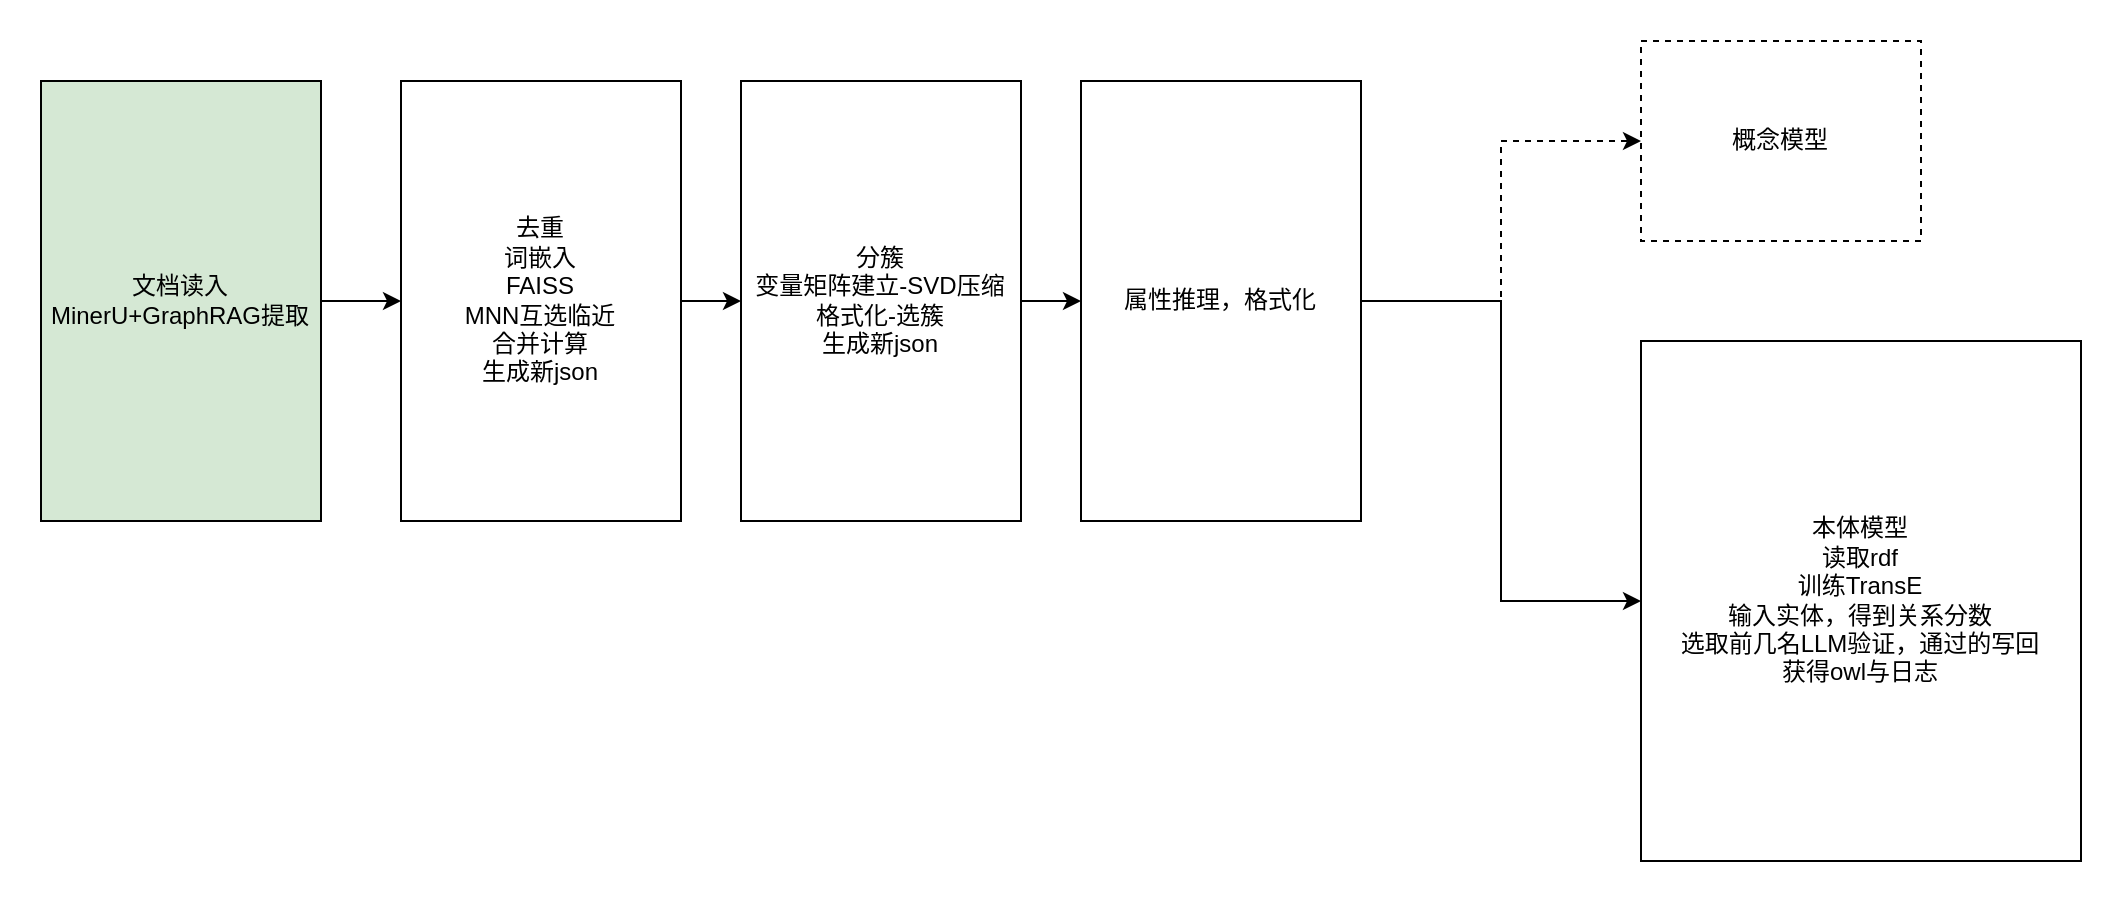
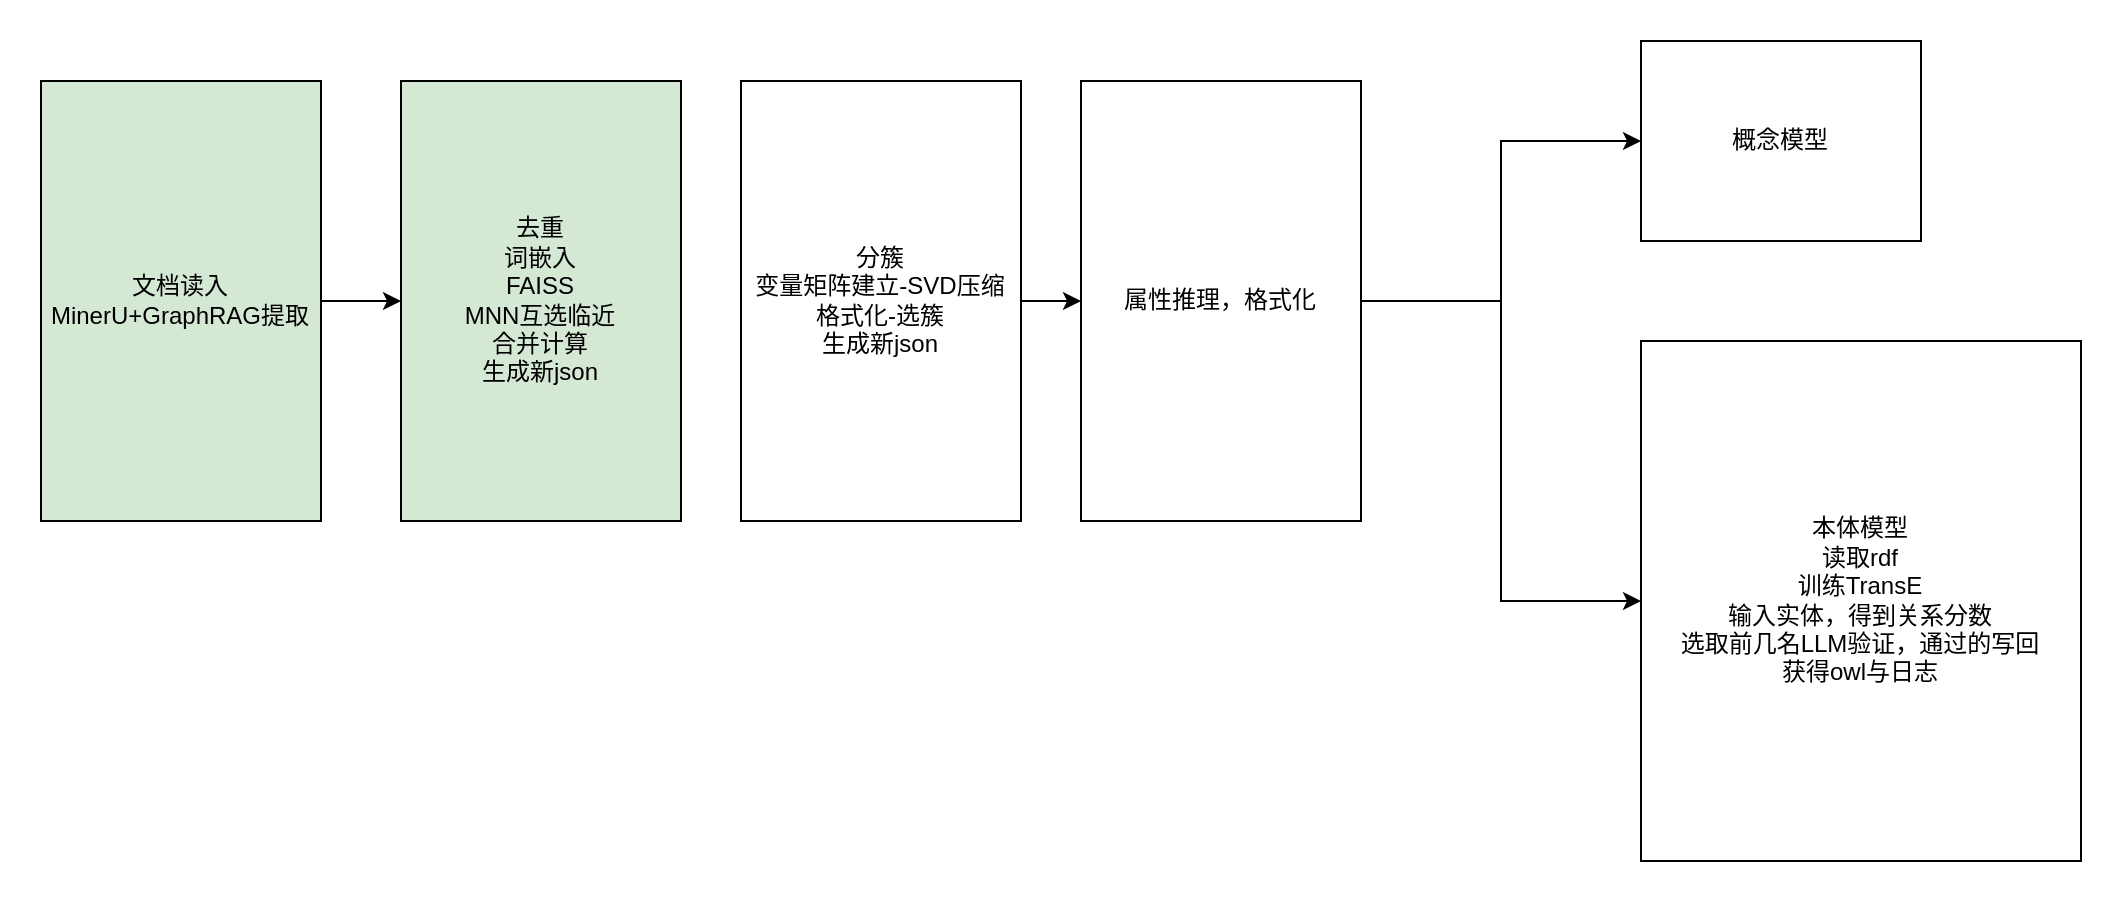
  <mxCell id="0" />
  <mxCell id="1" parent="0" />
  <mxCell id="2" value="" style="edgeStyle=orthogonalEdgeStyle;rounded=0;orthogonalLoop=1;jettySize=auto;html=1;" edge="1" parent="1" source="3" target="5"><mxGeometry relative="1" as="geometry" /></mxCell>
  <mxCell id="3" value="文档读入&lt;div&gt;MinerU+GraphRAG提取&lt;/div&gt;" style="rounded=0;whiteSpace=wrap;html=1;fillColor=#d5e8d4;" vertex="1" parent="1"><mxGeometry x="20" y="40" width="140" height="220" as="geometry" /></mxCell>
- <mxCell id="4" value="" style="edgeStyle=orthogonalEdgeStyle;rounded=0;orthogonalLoop=1;jettySize=auto;html=1;" edge="1" parent="1" source="5" target="7"><mxGeometry relative="1" as="geometry" /></mxCell>
- <mxCell id="5" value="去重&lt;div&gt;词嵌入&lt;/div&gt;&lt;div&gt;FAISS&lt;/div&gt;&lt;div&gt;MNN&lt;span style=&quot;background-color: transparent; color: light-dark(rgb(0, 0, 0), rgb(255, 255, 255));&quot;&gt;互选临近&lt;/span&gt;&lt;/div&gt;&lt;div&gt;&lt;span style=&quot;background-color: transparent; color: light-dark(rgb(0, 0, 0), rgb(255, 255, 255));&quot;&gt;合并计算&lt;/span&gt;&lt;/div&gt;&lt;div&gt;&lt;span style=&quot;background-color: transparent; color: light-dark(rgb(0, 0, 0), rgb(255, 255, 255));&quot;&gt;生成新json&lt;/span&gt;&lt;/div&gt;" style="rounded=0;whiteSpace=wrap;html=1;" vertex="1" parent="1"><mxGeometry x="200" y="40" width="140" height="220" as="geometry" /></mxCell>
+ <mxCell id="5" value="去重&lt;div&gt;词嵌入&lt;/div&gt;&lt;div&gt;FAISS&lt;/div&gt;&lt;div&gt;MNN&lt;span style=&quot;background-color: transparent; color: light-dark(rgb(0, 0, 0), rgb(255, 255, 255));&quot;&gt;互选临近&lt;/span&gt;&lt;/div&gt;&lt;div&gt;&lt;span style=&quot;background-color: transparent; color: light-dark(rgb(0, 0, 0), rgb(255, 255, 255));&quot;&gt;合并计算&lt;/span&gt;&lt;/div&gt;&lt;div&gt;&lt;span style=&quot;background-color: transparent; color: light-dark(rgb(0, 0, 0), rgb(255, 255, 255));&quot;&gt;生成新json&lt;/span&gt;&lt;/div&gt;" style="rounded=0;whiteSpace=wrap;html=1;fillColor=#d5e8d4;" vertex="1" parent="1"><mxGeometry x="200" y="40" width="140" height="220" as="geometry" /></mxCell>
  <mxCell id="6" value="" style="edgeStyle=orthogonalEdgeStyle;rounded=0;orthogonalLoop=1;jettySize=auto;html=1;" edge="1" parent="1" source="7" target="12"><mxGeometry relative="1" as="geometry" /></mxCell>
  <mxCell id="7" value="分簇&lt;div&gt;变量矩阵建立-SVD压缩&lt;/div&gt;&lt;div&gt;格式化-选簇&lt;/div&gt;&lt;div&gt;生成新json&lt;/div&gt;" style="rounded=0;whiteSpace=wrap;html=1;" vertex="1" parent="1"><mxGeometry x="370" y="40" width="140" height="220" as="geometry" /></mxCell>
  <mxCell id="8" value="本体模型&lt;div&gt;读取rdf&lt;/div&gt;&lt;div&gt;训练TransE&lt;/div&gt;&lt;div&gt;输入实体，得到关系分数&lt;/div&gt;&lt;div&gt;选取前几名LLM验证，&lt;span style=&quot;background-color: transparent; color: light-dark(rgb(0, 0, 0), rgb(255, 255, 255));&quot;&gt;通过的写回&lt;/span&gt;&lt;/div&gt;&lt;div&gt;获得owl与日志&lt;/div&gt;" style="rounded=0;whiteSpace=wrap;html=1;" vertex="1" parent="1"><mxGeometry x="820" y="170" width="220" height="260" as="geometry" /></mxCell>
- <mxCell id="9" value="概念模型" style="rounded=0;whiteSpace=wrap;html=1;dashed=1;" vertex="1" parent="1"><mxGeometry x="820" y="20" width="140" height="100" as="geometry" /></mxCell>
+ <mxCell id="9" value="概念模型" style="rounded=0;whiteSpace=wrap;html=1;" vertex="1" parent="1"><mxGeometry x="820" y="20" width="140" height="100" as="geometry" /></mxCell>
  <mxCell id="10" style="edgeStyle=orthogonalEdgeStyle;rounded=0;orthogonalLoop=1;jettySize=auto;html=1;exitX=1;exitY=0.5;exitDx=0;exitDy=0;entryX=0;entryY=0.5;entryDx=0;entryDy=0;" edge="1" parent="1" source="12" target="8"><mxGeometry relative="1" as="geometry" /></mxCell>
- <mxCell id="11" style="edgeStyle=orthogonalEdgeStyle;rounded=0;orthogonalLoop=1;jettySize=auto;html=1;exitX=1;exitY=0.5;exitDx=0;exitDy=0;entryX=0;entryY=0.5;entryDx=0;entryDy=0;dashed=1;" edge="1" parent="1" source="12" target="9"><mxGeometry relative="1" as="geometry" /></mxCell>
+ <mxCell id="11" style="edgeStyle=orthogonalEdgeStyle;rounded=0;orthogonalLoop=1;jettySize=auto;html=1;exitX=1;exitY=0.5;exitDx=0;exitDy=0;entryX=0;entryY=0.5;entryDx=0;entryDy=0;" edge="1" parent="1" source="12" target="9"><mxGeometry relative="1" as="geometry" /></mxCell>
  <mxCell id="12" value="属性推理，格式化" style="rounded=0;whiteSpace=wrap;html=1;" vertex="1" parent="1"><mxGeometry x="540" y="40" width="140" height="220" as="geometry" /></mxCell>
